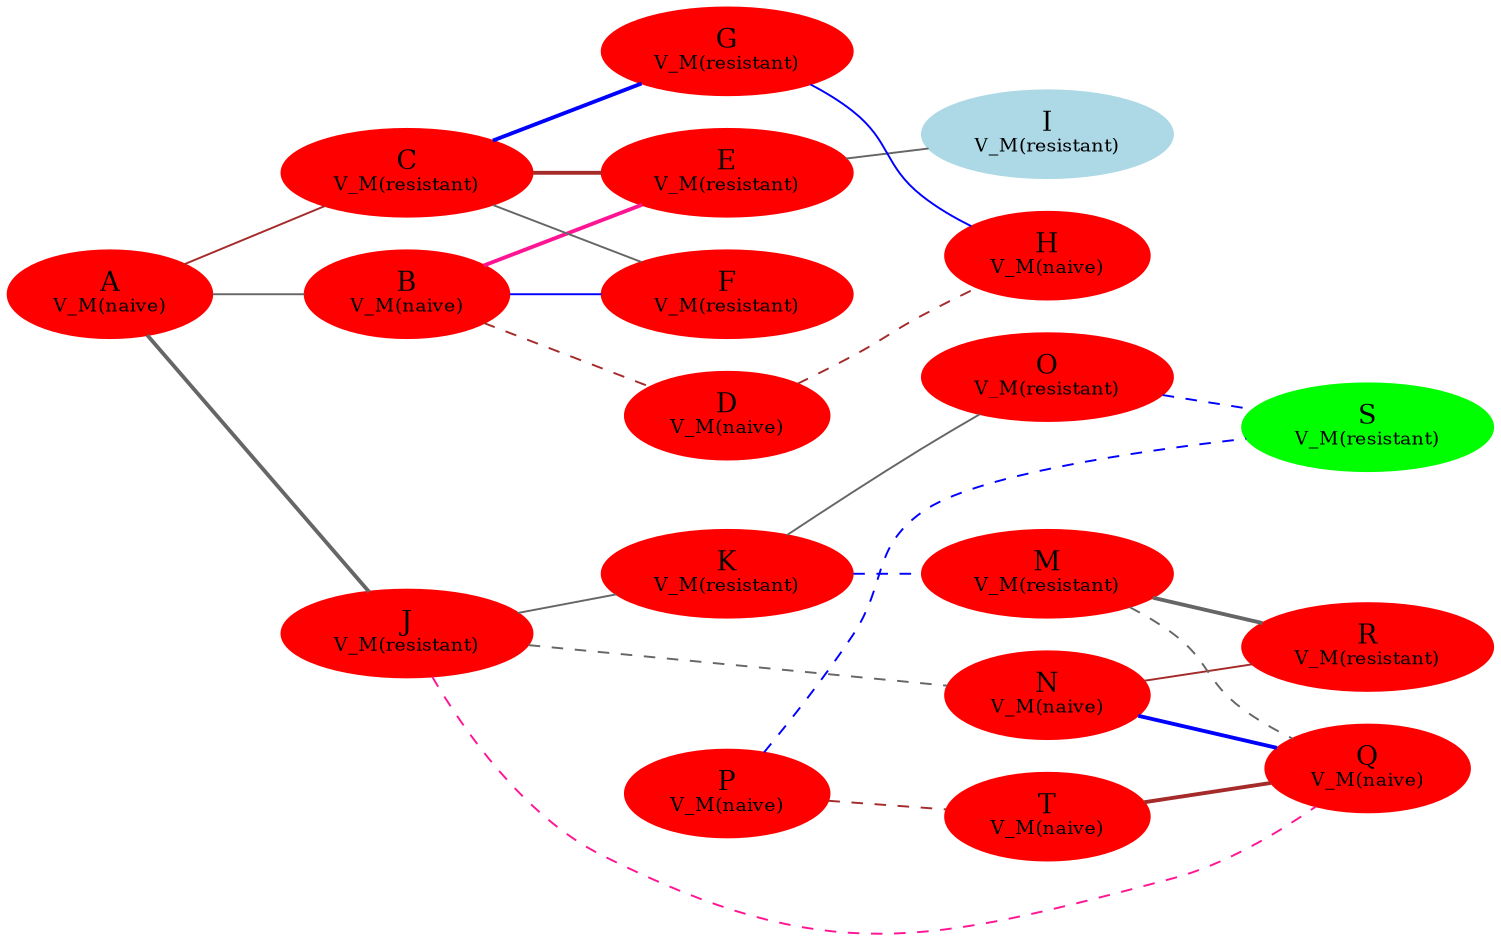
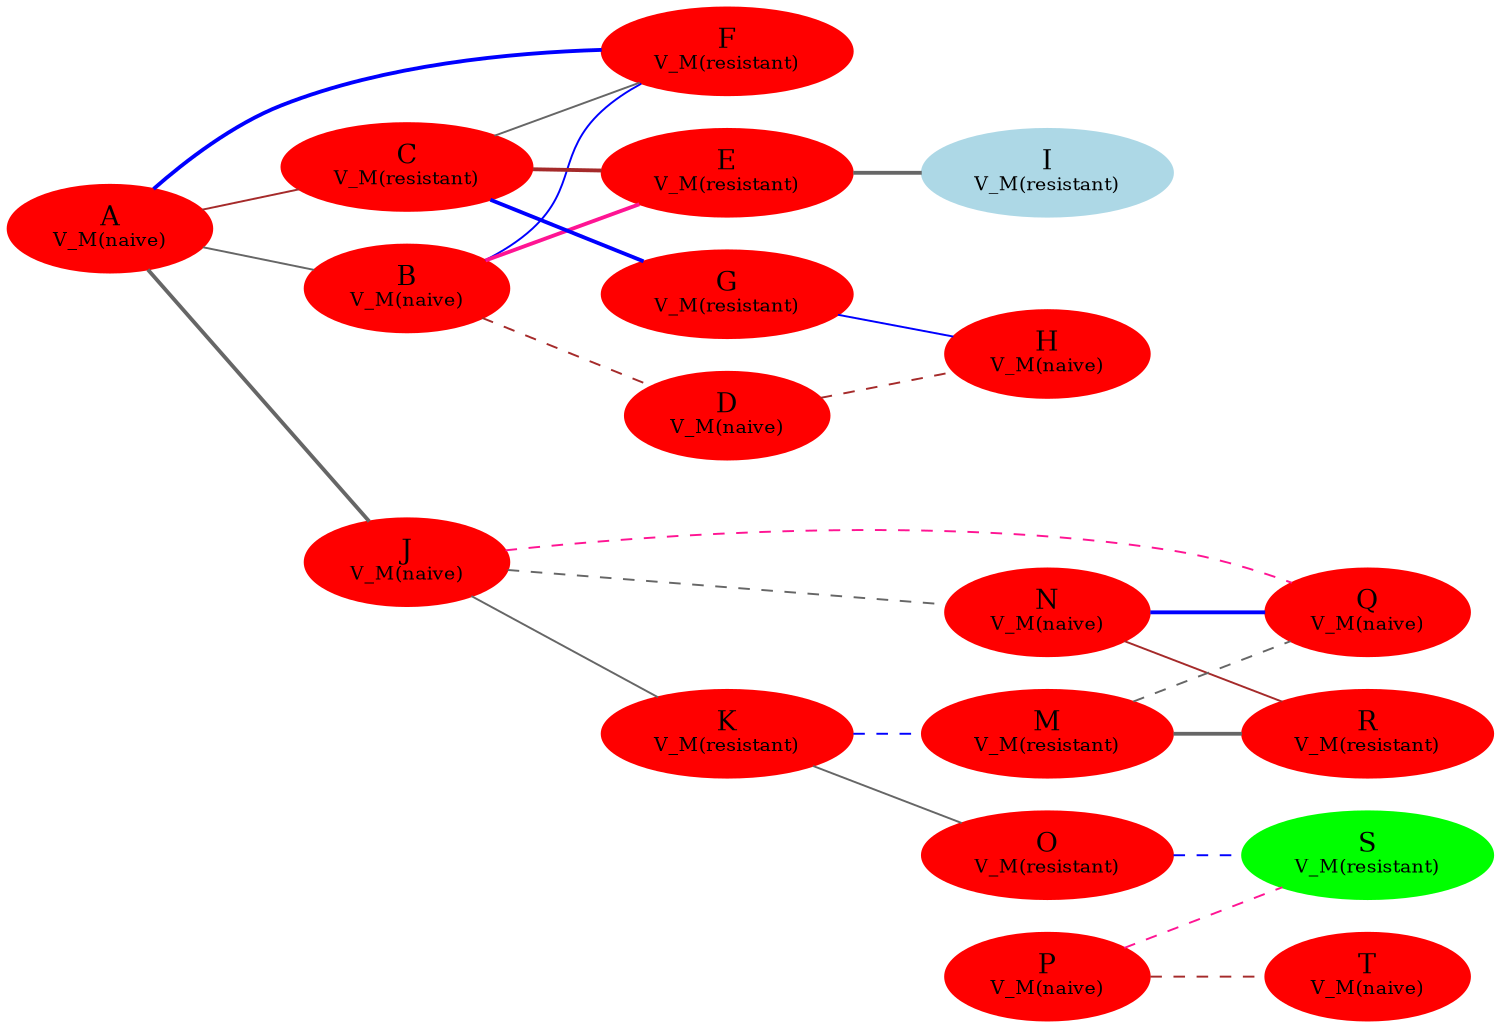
  graph {
    rankdir=LR
    node [color=red style=filled]
    edge [color=gray40 style=solid]
    n1 [label=<A<BR /><FONT POINT-SIZE="10">V_M(naive)</FONT>>]
    n2 [label=<B<BR /><FONT POINT-SIZE="10">V_M(naive)</FONT>>]
    n3 [label=<C<BR /><FONT POINT-SIZE="10">V_M(resistant)</FONT>>]
    n4 [label=<F<BR /><FONT POINT-SIZE="10">V_M(resistant)</FONT>>]
-   n5 [label=<J<BR /><FONT POINT-SIZE="10">V_M(resistant)</FONT>>]
+   n5 [label=<J<BR /><FONT POINT-SIZE="10">V_M(naive)</FONT>>]
    n6 [label=<D<BR /><FONT POINT-SIZE="10">V_M(naive)</FONT>>]
    n7 [label=<E<BR /><FONT POINT-SIZE="10">V_M(resistant)</FONT>>]
    n8 [label=<G<BR /><FONT POINT-SIZE="10">V_M(resistant)</FONT>>]
    n9 [label=<K<BR /><FONT POINT-SIZE="10">V_M(resistant)</FONT>>]
    n10 [label=<N<BR /><FONT POINT-SIZE="10">V_M(naive)</FONT>>]
    n11 [label=<Q<BR /><FONT POINT-SIZE="10">V_M(naive)</FONT>>]
    n12 [label=<H<BR /><FONT POINT-SIZE="10">V_M(naive)</FONT>>]
    n13 [color=lightblue label=<I<BR /><FONT POINT-SIZE="10">V_M(resistant)</FONT>>]
    n14 [label=<M<BR /><FONT POINT-SIZE="10">V_M(resistant)</FONT>>]
    n15 [label=<O<BR /><FONT POINT-SIZE="10">V_M(resistant)</FONT>>]
    n16 [label=<R<BR /><FONT POINT-SIZE="10">V_M(resistant)</FONT>>]
    n17 [color=green label=<S<BR /><FONT POINT-SIZE="10">V_M(resistant)</FONT>>]
    n18 [label=<P<BR /><FONT POINT-SIZE="10">V_M(naive)</FONT>>]
    n19 [label=<T<BR /><FONT POINT-SIZE="10">V_M(naive)</FONT>>]
    n1 -- n2
    n1 -- n3 [color=brown]
+   n1 -- n4 [color=blue style=bold]
    n1 -- n5 [style=bold]
    n2 -- n4 [color=blue]
    n2 -- n6 [color=brown style=dashed]
    n2 -- n7 [color=deeppink style=bold]
    n3 -- n4
    n3 -- n7 [color=brown style=bold]
    n3 -- n8 [color=blue style=bold]
    n5 -- n9
    n5 -- n10 [style=dashed]
    n5 -- n11 [color=deeppink style=dashed]
    n6 -- n12 [color=brown style=dashed]
-   n7 -- n13
+   n7 -- n13 [style=bold]
    n8 -- n12 [color=blue]
    n9 -- n14 [color=blue style=dashed]
    n9 -- n15
    n10 -- n11 [color=blue style=bold]
    n10 -- n16 [color=brown]
    n14 -- n11 [style=dashed]
    n14 -- n16 [style=bold]
    n15 -- n17 [color=blue style=dashed]
-   n18 -- n17 [color=blue style=dashed]
+   n18 -- n17 [color=deeppink style=dashed]
    n18 -- n19 [color=brown style=dashed]
-   n19 -- n11 [color=brown style=bold]
  }
